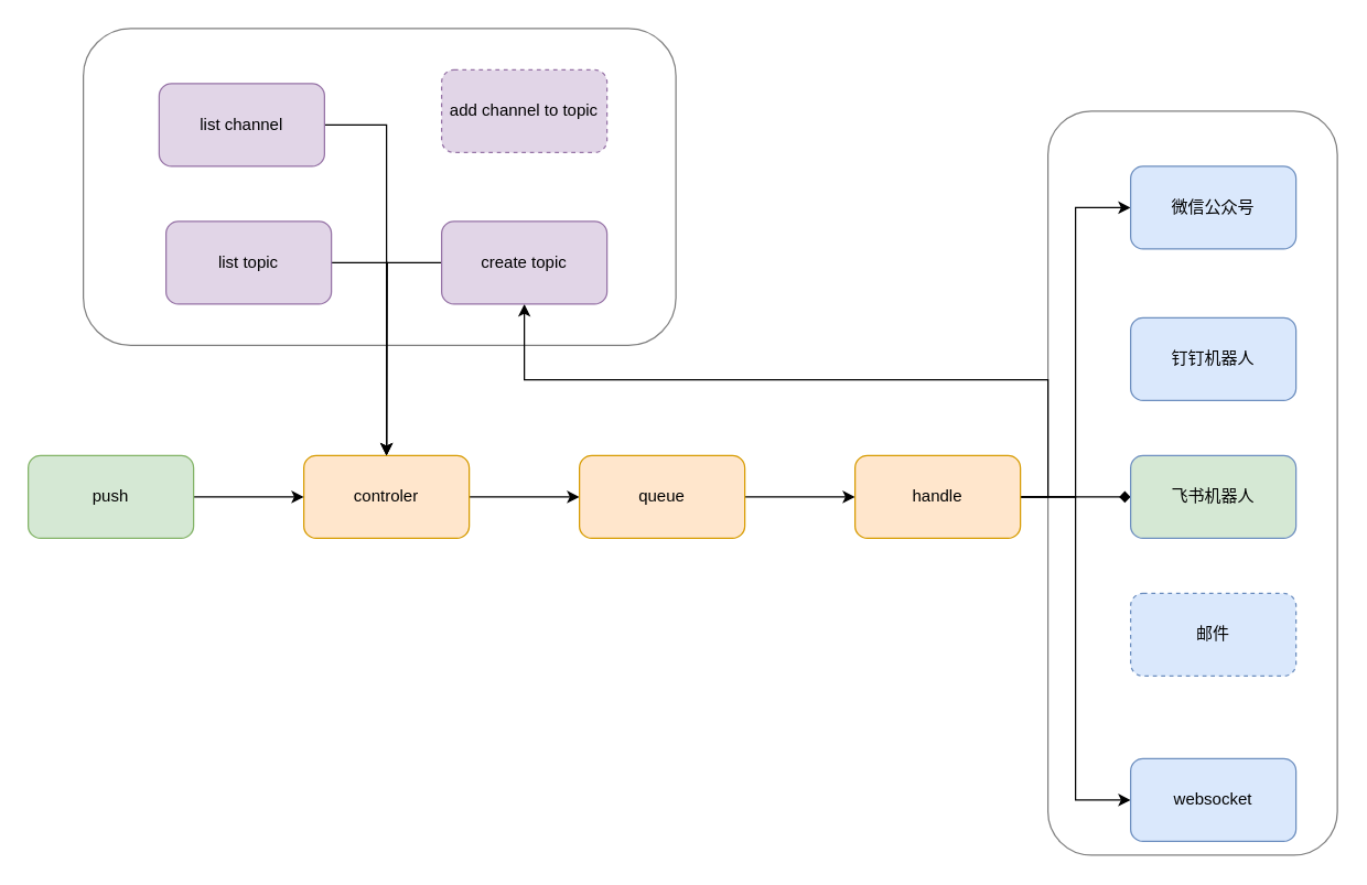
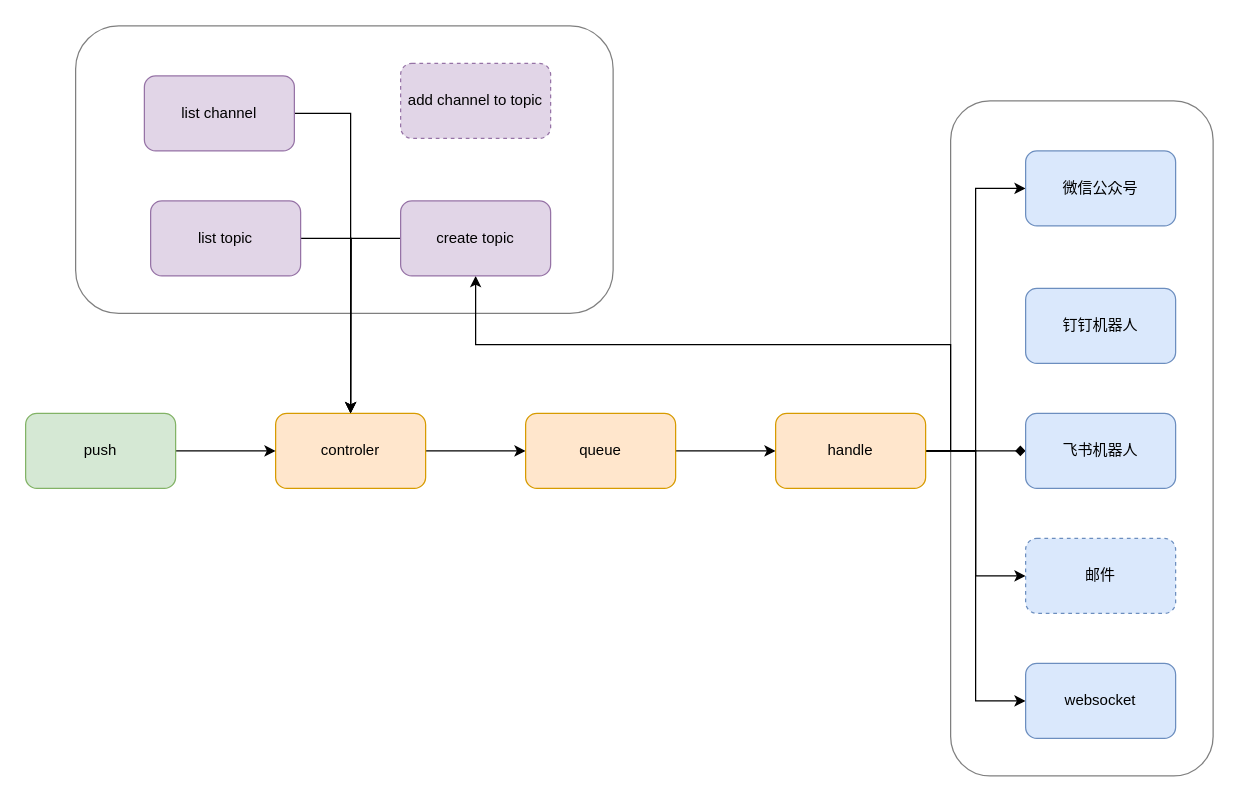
  <mxCell id="0" />
  <mxCell id="1" parent="0" />
  <mxCell id="2" value="" style="rounded=1;whiteSpace=wrap;html=1;opacity=50;" vertex="1" parent="1"><mxGeometry x="60" y="20" width="430" height="230" as="geometry" /></mxCell>
  <mxCell id="3" value="" style="rounded=1;whiteSpace=wrap;html=1;opacity=50;" vertex="1" parent="1"><mxGeometry x="760" y="80" width="210" height="540" as="geometry" /></mxCell>
  <mxCell id="4" style="edgeStyle=orthogonalEdgeStyle;rounded=0;orthogonalLoop=1;jettySize=auto;html=1;exitX=1;exitY=0.5;exitDx=0;exitDy=0;" edge="1" parent="1" source="5" target="7"><mxGeometry relative="1" as="geometry" /></mxCell>
  <mxCell id="5" value="controler" style="rounded=1;whiteSpace=wrap;html=1;fillColor=#ffe6cc;strokeColor=#d79b00;" vertex="1" parent="1"><mxGeometry x="220" y="330" width="120" height="60" as="geometry" /></mxCell>
  <mxCell id="6" style="edgeStyle=orthogonalEdgeStyle;rounded=0;orthogonalLoop=1;jettySize=auto;html=1;exitX=1;exitY=0.5;exitDx=0;exitDy=0;entryX=0;entryY=0.5;entryDx=0;entryDy=0;" edge="1" parent="1" source="7" target="13"><mxGeometry relative="1" as="geometry" /></mxCell>
  <mxCell id="7" value="queue" style="rounded=1;whiteSpace=wrap;html=1;fillColor=#ffe6cc;strokeColor=#d79b00;" vertex="1" parent="1"><mxGeometry x="420" y="330" width="120" height="60" as="geometry" /></mxCell>
  <mxCell id="8" style="edgeStyle=orthogonalEdgeStyle;rounded=0;orthogonalLoop=1;jettySize=auto;html=1;exitX=1;exitY=0.5;exitDx=0;exitDy=0;entryX=0;entryY=0.5;entryDx=0;entryDy=0;" edge="1" parent="1" source="13" target="14"><mxGeometry relative="1" as="geometry" /></mxCell>
  <mxCell id="9" style="edgeStyle=orthogonalEdgeStyle;rounded=0;orthogonalLoop=1;jettySize=auto;html=1;exitX=1;exitY=0.5;exitDx=0;exitDy=0;" edge="1" parent="1" source="13" target="22"><mxGeometry relative="1" as="geometry" /></mxCell>
  <mxCell id="10" style="edgeStyle=orthogonalEdgeStyle;rounded=0;orthogonalLoop=1;jettySize=auto;html=1;exitX=1;exitY=0.5;exitDx=0;exitDy=0;entryX=0;entryY=0.5;entryDx=0;entryDy=0;endArrow=diamond;" edge="1" parent="1" source="13" target="16"><mxGeometry relative="1" as="geometry" /></mxCell>
+ <mxCell id="11" style="edgeStyle=orthogonalEdgeStyle;rounded=0;orthogonalLoop=1;jettySize=auto;html=1;exitX=1;exitY=0.5;exitDx=0;exitDy=0;entryX=0;entryY=0.5;entryDx=0;entryDy=0;" edge="1" parent="1" source="13" target="17"><mxGeometry relative="1" as="geometry" /></mxCell>
  <mxCell id="12" style="edgeStyle=orthogonalEdgeStyle;rounded=0;orthogonalLoop=1;jettySize=auto;html=1;exitX=1;exitY=0.5;exitDx=0;exitDy=0;entryX=0;entryY=0.5;entryDx=0;entryDy=0;" edge="1" parent="1" source="13" target="18"><mxGeometry relative="1" as="geometry" /></mxCell>
  <mxCell id="13" value="handle" style="rounded=1;whiteSpace=wrap;html=1;fillColor=#ffe6cc;strokeColor=#d79b00;" vertex="1" parent="1"><mxGeometry x="620" y="330" width="120" height="60" as="geometry" /></mxCell>
  <mxCell id="14" value="微信公众号" style="rounded=1;whiteSpace=wrap;html=1;fillColor=#dae8fc;strokeColor=#6c8ebf;" vertex="1" parent="1"><mxGeometry x="820" y="120" width="120" height="60" as="geometry" /></mxCell>
  <mxCell id="15" value="钉钉机器人" style="rounded=1;whiteSpace=wrap;html=1;fillColor=#dae8fc;strokeColor=#6c8ebf;" vertex="1" parent="1"><mxGeometry x="820" y="230" width="120" height="60" as="geometry" /></mxCell>
- <mxCell id="16" value="飞书机器人" style="rounded=1;whiteSpace=wrap;html=1;fillColor=#d5e8d4;strokeColor=#6c8ebf;" vertex="1" parent="1"><mxGeometry x="820" y="330" width="120" height="60" as="geometry" /></mxCell>
+ <mxCell id="16" value="飞书机器人" style="rounded=1;whiteSpace=wrap;html=1;fillColor=#dae8fc;strokeColor=#6c8ebf;" vertex="1" parent="1"><mxGeometry x="820" y="330" width="120" height="60" as="geometry" /></mxCell>
  <mxCell id="17" value="邮件" style="rounded=1;whiteSpace=wrap;html=1;fillColor=#dae8fc;strokeColor=#6c8ebf;dashed=1;" vertex="1" parent="1"><mxGeometry x="820" y="430" width="120" height="60" as="geometry" /></mxCell>
- <mxCell id="18" value="websocket" style="rounded=1;whiteSpace=wrap;html=1;fillColor=#dae8fc;strokeColor=#6c8ebf;" vertex="1" parent="1"><mxGeometry x="820" y="550" width="120" height="60" as="geometry" /></mxCell>
+ <mxCell id="18" value="websocket" style="rounded=1;whiteSpace=wrap;html=1;fillColor=#dae8fc;strokeColor=#6c8ebf;" vertex="1" parent="1"><mxGeometry x="820" y="530" width="120" height="60" as="geometry" /></mxCell>
  <mxCell id="19" style="edgeStyle=orthogonalEdgeStyle;rounded=0;orthogonalLoop=1;jettySize=auto;html=1;exitX=1;exitY=0.5;exitDx=0;exitDy=0;entryX=0;entryY=0.5;entryDx=0;entryDy=0;" edge="1" parent="1" source="20" target="5"><mxGeometry relative="1" as="geometry" /></mxCell>
  <mxCell id="20" value="push" style="rounded=1;whiteSpace=wrap;html=1;fillColor=#d5e8d4;strokeColor=#82b366;" vertex="1" parent="1"><mxGeometry x="20" y="330" width="120" height="60" as="geometry" /></mxCell>
  <mxCell id="21" style="edgeStyle=orthogonalEdgeStyle;rounded=0;orthogonalLoop=1;jettySize=auto;html=1;exitX=0;exitY=0.5;exitDx=0;exitDy=0;entryX=0.5;entryY=0;entryDx=0;entryDy=0;" edge="1" parent="1" source="22" target="5"><mxGeometry relative="1" as="geometry"><mxPoint x="280" y="320" as="targetPoint" /></mxGeometry></mxCell>
  <mxCell id="22" value="create topic" style="rounded=1;whiteSpace=wrap;html=1;fillColor=#e1d5e7;strokeColor=#9673a6;" vertex="1" parent="1"><mxGeometry x="320" y="160" width="120" height="60" as="geometry" /></mxCell>
  <mxCell id="23" style="edgeStyle=orthogonalEdgeStyle;rounded=0;orthogonalLoop=1;jettySize=auto;html=1;exitX=1;exitY=0.5;exitDx=0;exitDy=0;" edge="1" parent="1" source="24"><mxGeometry relative="1" as="geometry"><mxPoint x="280" y="330" as="targetPoint" /></mxGeometry></mxCell>
  <mxCell id="24" value="list topic" style="rounded=1;whiteSpace=wrap;html=1;fillColor=#e1d5e7;strokeColor=#9673a6;" vertex="1" parent="1"><mxGeometry x="120" y="160" width="120" height="60" as="geometry" /></mxCell>
  <mxCell id="25" style="edgeStyle=orthogonalEdgeStyle;rounded=0;orthogonalLoop=1;jettySize=auto;html=1;exitX=1;exitY=0.5;exitDx=0;exitDy=0;entryX=0.5;entryY=0;entryDx=0;entryDy=0;" edge="1" parent="1" source="26" target="5"><mxGeometry relative="1" as="geometry" /></mxCell>
  <mxCell id="26" value="list channel" style="rounded=1;whiteSpace=wrap;html=1;fillColor=#e1d5e7;strokeColor=#9673a6;" vertex="1" parent="1"><mxGeometry x="115" y="60" width="120" height="60" as="geometry" /></mxCell>
  <mxCell id="27" value="add channel to topic" style="rounded=1;whiteSpace=wrap;html=1;fillColor=#e1d5e7;strokeColor=#9673a6;dashed=1;" vertex="1" parent="1"><mxGeometry x="320" y="50" width="120" height="60" as="geometry" /></mxCell>
